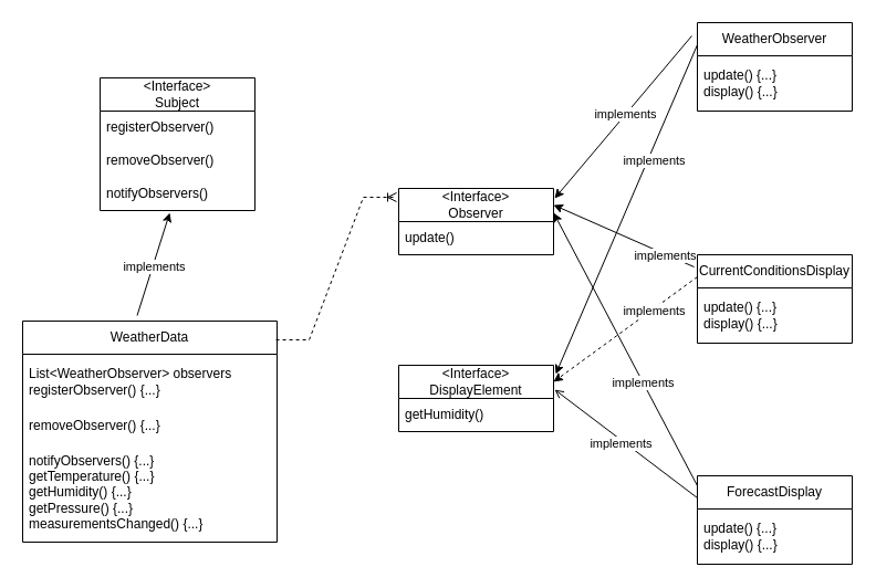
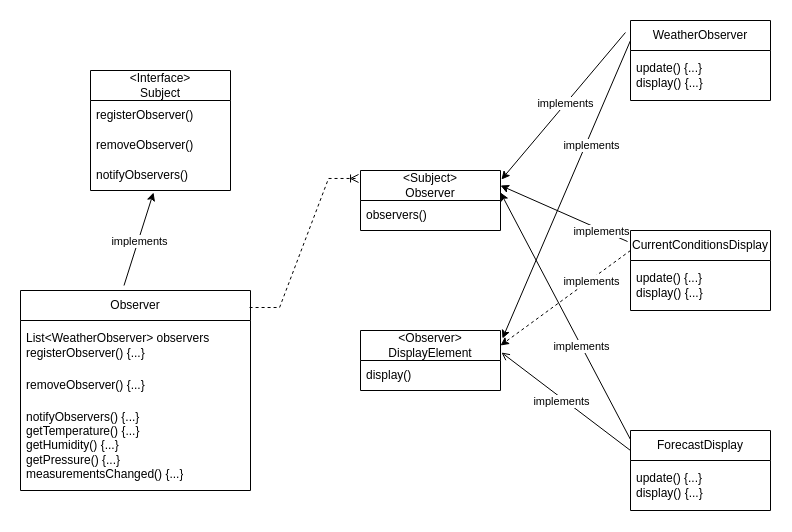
  <mxCell id="0" />
  <mxCell id="1" parent="0" />
- <mxCell id="2" value="WeatherData" style="swimlane;fontStyle=0;childLayout=stackLayout;horizontal=1;startSize=30;horizontalStack=0;resizeParent=1;resizeParentMax=0;resizeLast=0;collapsible=1;marginBottom=0;whiteSpace=wrap;html=1;" parent="1" vertex="1"><mxGeometry x="20" y="290" width="230" height="200" as="geometry"><mxRectangle x="110" y="320" width="110" height="30" as="alternateBounds" /></mxGeometry></mxCell>
+ <mxCell id="2" value="Observer" style="swimlane;fontStyle=0;childLayout=stackLayout;horizontal=1;startSize=30;horizontalStack=0;resizeParent=1;resizeParentMax=0;resizeLast=0;collapsible=1;marginBottom=0;whiteSpace=wrap;html=1;" parent="1" vertex="1"><mxGeometry x="20" y="290" width="230" height="200" as="geometry"><mxRectangle x="110" y="320" width="110" height="30" as="alternateBounds" /></mxGeometry></mxCell>
  <mxCell id="3" value="&lt;div&gt;List&amp;lt;WeatherObserver&amp;gt; observers&lt;/div&gt;registerObserver() {...}" style="text;strokeColor=none;fillColor=none;align=left;verticalAlign=middle;spacingLeft=4;spacingRight=4;overflow=hidden;points=[[0,0.5],[1,0.5]];portConstraint=eastwest;rotatable=0;whiteSpace=wrap;html=1;" parent="2" vertex="1"><mxGeometry y="30" width="230" height="50" as="geometry" /></mxCell>
  <mxCell id="4" value="removeObserver() {...}" style="text;strokeColor=none;fillColor=none;align=left;verticalAlign=middle;spacingLeft=4;spacingRight=4;overflow=hidden;points=[[0,0.5],[1,0.5]];portConstraint=eastwest;rotatable=0;whiteSpace=wrap;html=1;" parent="2" vertex="1"><mxGeometry y="80" width="230" height="30" as="geometry" /></mxCell>
  <mxCell id="5" value="notifyObservers() {...}&lt;div&gt;getTemperature()&amp;nbsp;&lt;span style=&quot;background-color: initial;&quot;&gt;{...}&lt;/span&gt;&lt;br&gt;&lt;/div&gt;&lt;div&gt;getHumidity()&amp;nbsp;&lt;span style=&quot;background-color: initial;&quot;&gt;{...}&lt;/span&gt;&lt;br&gt;&lt;/div&gt;&lt;div&gt;getPressure()&amp;nbsp;&lt;span style=&quot;background-color: initial;&quot;&gt;{...}&lt;/span&gt;&lt;br&gt;&lt;/div&gt;&lt;div&gt;measurementsChanged()&amp;nbsp;&lt;span style=&quot;background-color: initial;&quot;&gt;{...}&lt;/span&gt;&lt;br&gt;&lt;/div&gt;" style="text;strokeColor=none;fillColor=none;align=left;verticalAlign=middle;spacingLeft=4;spacingRight=4;overflow=hidden;points=[[0,0.5],[1,0.5]];portConstraint=eastwest;rotatable=0;whiteSpace=wrap;html=1;" parent="2" vertex="1"><mxGeometry y="110" width="230" height="90" as="geometry" /></mxCell>
  <mxCell id="6" value="&amp;lt;Interface&amp;gt;&lt;div&gt;Subject&lt;/div&gt;" style="swimlane;fontStyle=0;childLayout=stackLayout;horizontal=1;startSize=30;horizontalStack=0;resizeParent=1;resizeParentMax=0;resizeLast=0;collapsible=1;marginBottom=0;whiteSpace=wrap;html=1;" parent="1" vertex="1"><mxGeometry x="90" y="70" width="140" height="120" as="geometry" /></mxCell>
  <mxCell id="7" value="registerObserver()" style="text;strokeColor=none;fillColor=none;align=left;verticalAlign=middle;spacingLeft=4;spacingRight=4;overflow=hidden;points=[[0,0.5],[1,0.5]];portConstraint=eastwest;rotatable=0;whiteSpace=wrap;html=1;" parent="6" vertex="1"><mxGeometry y="30" width="140" height="30" as="geometry" /></mxCell>
  <mxCell id="8" value="removeObserver()" style="text;strokeColor=none;fillColor=none;align=left;verticalAlign=middle;spacingLeft=4;spacingRight=4;overflow=hidden;points=[[0,0.5],[1,0.5]];portConstraint=eastwest;rotatable=0;whiteSpace=wrap;html=1;" parent="6" vertex="1"><mxGeometry y="60" width="140" height="30" as="geometry" /></mxCell>
  <mxCell id="9" value="notifyObservers()" style="text;strokeColor=none;fillColor=none;align=left;verticalAlign=middle;spacingLeft=4;spacingRight=4;overflow=hidden;points=[[0,0.5],[1,0.5]];portConstraint=eastwest;rotatable=0;whiteSpace=wrap;html=1;" parent="6" vertex="1"><mxGeometry y="90" width="140" height="30" as="geometry" /></mxCell>
  <mxCell id="10" value="" style="endArrow=classic;html=1;rounded=0;entryX=0.45;entryY=1.067;entryDx=0;entryDy=0;entryPerimeter=0;exitX=0.45;exitY=-0.025;exitDx=0;exitDy=0;exitPerimeter=0;" parent="1" source="2" target="9" edge="1"><mxGeometry width="50" height="50" relative="1" as="geometry"><mxPoint x="350" y="280" as="sourcePoint" /><mxPoint x="400" y="230" as="targetPoint" /></mxGeometry></mxCell>
  <mxCell id="11" value="implements" style="edgeLabel;html=1;align=center;verticalAlign=middle;resizable=0;points=[];" parent="10" vertex="1" connectable="0"><mxGeometry x="-0.032" y="-1" relative="1" as="geometry"><mxPoint as="offset" /></mxGeometry></mxCell>
- <mxCell id="12" value="&amp;lt;Interface&amp;gt;&lt;div&gt;Observer&lt;/div&gt;" style="swimlane;fontStyle=0;childLayout=stackLayout;horizontal=1;startSize=30;horizontalStack=0;resizeParent=1;resizeParentMax=0;resizeLast=0;collapsible=1;marginBottom=0;whiteSpace=wrap;html=1;" parent="1" vertex="1"><mxGeometry x="360" y="170" width="140" height="60" as="geometry" /></mxCell>
- <mxCell id="13" value="update()" style="text;strokeColor=none;fillColor=none;align=left;verticalAlign=middle;spacingLeft=4;spacingRight=4;overflow=hidden;points=[[0,0.5],[1,0.5]];portConstraint=eastwest;rotatable=0;whiteSpace=wrap;html=1;" parent="12" vertex="1"><mxGeometry y="30" width="140" height="30" as="geometry" /></mxCell>
+ <mxCell id="12" value="&amp;lt;Subject&amp;gt;&lt;div&gt;Observer&lt;/div&gt;" style="swimlane;fontStyle=0;childLayout=stackLayout;horizontal=1;startSize=30;horizontalStack=0;resizeParent=1;resizeParentMax=0;resizeLast=0;collapsible=1;marginBottom=0;whiteSpace=wrap;html=1;" parent="1" vertex="1"><mxGeometry x="360" y="170" width="140" height="60" as="geometry" /></mxCell>
+ <mxCell id="13" value="observers()" style="text;strokeColor=none;fillColor=none;align=left;verticalAlign=middle;spacingLeft=4;spacingRight=4;overflow=hidden;points=[[0,0.5],[1,0.5]];portConstraint=eastwest;rotatable=0;whiteSpace=wrap;html=1;" parent="12" vertex="1"><mxGeometry y="30" width="140" height="30" as="geometry" /></mxCell>
  <mxCell id="14" value="WeatherObserver" style="swimlane;fontStyle=0;childLayout=stackLayout;horizontal=1;startSize=30;horizontalStack=0;resizeParent=1;resizeParentMax=0;resizeLast=0;collapsible=1;marginBottom=0;whiteSpace=wrap;html=1;" parent="1" vertex="1"><mxGeometry x="630" y="20" width="140" height="80" as="geometry"><mxRectangle x="110" y="320" width="110" height="30" as="alternateBounds" /></mxGeometry></mxCell>
  <mxCell id="15" value="&lt;div&gt;update() {...}&lt;br&gt;&lt;/div&gt;&lt;div&gt;display() {...}&lt;br&gt;&lt;/div&gt;" style="text;strokeColor=none;fillColor=none;align=left;verticalAlign=middle;spacingLeft=4;spacingRight=4;overflow=hidden;points=[[0,0.5],[1,0.5]];portConstraint=eastwest;rotatable=0;whiteSpace=wrap;html=1;" parent="14" vertex="1"><mxGeometry y="30" width="140" height="50" as="geometry" /></mxCell>
  <mxCell id="16" value="CurrentConditionsDisplay" style="swimlane;fontStyle=0;childLayout=stackLayout;horizontal=1;startSize=30;horizontalStack=0;resizeParent=1;resizeParentMax=0;resizeLast=0;collapsible=1;marginBottom=0;whiteSpace=wrap;html=1;" parent="1" vertex="1"><mxGeometry x="630" y="230" width="140" height="80" as="geometry"><mxRectangle x="110" y="320" width="110" height="30" as="alternateBounds" /></mxGeometry></mxCell>
  <mxCell id="17" value="&lt;div&gt;update() {...}&lt;br&gt;&lt;/div&gt;&lt;div&gt;display() {...}&lt;br&gt;&lt;/div&gt;" style="text;strokeColor=none;fillColor=none;align=left;verticalAlign=middle;spacingLeft=4;spacingRight=4;overflow=hidden;points=[[0,0.5],[1,0.5]];portConstraint=eastwest;rotatable=0;whiteSpace=wrap;html=1;" parent="16" vertex="1"><mxGeometry y="30" width="140" height="50" as="geometry" /></mxCell>
  <mxCell id="18" value="ForecastDisplay" style="swimlane;fontStyle=0;childLayout=stackLayout;horizontal=1;startSize=30;horizontalStack=0;resizeParent=1;resizeParentMax=0;resizeLast=0;collapsible=1;marginBottom=0;whiteSpace=wrap;html=1;" parent="1" vertex="1"><mxGeometry x="630" y="430" width="140" height="80" as="geometry"><mxRectangle x="110" y="320" width="110" height="30" as="alternateBounds" /></mxGeometry></mxCell>
  <mxCell id="19" value="&lt;div&gt;update() {...}&lt;br&gt;&lt;/div&gt;&lt;div&gt;display() {...}&lt;br&gt;&lt;/div&gt;" style="text;strokeColor=none;fillColor=none;align=left;verticalAlign=middle;spacingLeft=4;spacingRight=4;overflow=hidden;points=[[0,0.5],[1,0.5]];portConstraint=eastwest;rotatable=0;whiteSpace=wrap;html=1;" parent="18" vertex="1"><mxGeometry y="30" width="140" height="50" as="geometry" /></mxCell>
  <mxCell id="20" value="" style="edgeStyle=entityRelationEdgeStyle;fontSize=12;html=1;endArrow=ERoneToMany;rounded=0;exitX=0.996;exitY=0.085;exitDx=0;exitDy=0;exitPerimeter=0;entryX=-0.014;entryY=0.133;entryDx=0;entryDy=0;entryPerimeter=0;dashed=1;" parent="1" source="2" target="12" edge="1"><mxGeometry width="100" height="100" relative="1" as="geometry"><mxPoint x="310" y="320" as="sourcePoint" /><mxPoint x="410" y="220" as="targetPoint" /></mxGeometry></mxCell>
- <mxCell id="21" value="&amp;lt;Interface&amp;gt;&lt;div&gt;DisplayElement&lt;/div&gt;" style="swimlane;fontStyle=0;childLayout=stackLayout;horizontal=1;startSize=30;horizontalStack=0;resizeParent=1;resizeParentMax=0;resizeLast=0;collapsible=1;marginBottom=0;whiteSpace=wrap;html=1;" parent="1" vertex="1"><mxGeometry x="360" y="330" width="140" height="60" as="geometry" /></mxCell>
- <mxCell id="22" value="getHumidity()" style="text;strokeColor=none;fillColor=none;align=left;verticalAlign=middle;spacingLeft=4;spacingRight=4;overflow=hidden;points=[[0,0.5],[1,0.5]];portConstraint=eastwest;rotatable=0;whiteSpace=wrap;html=1;" parent="21" vertex="1"><mxGeometry y="30" width="140" height="30" as="geometry" /></mxCell>
+ <mxCell id="21" value="&amp;lt;Observer&amp;gt;&lt;div&gt;DisplayElement&lt;/div&gt;" style="swimlane;fontStyle=0;childLayout=stackLayout;horizontal=1;startSize=30;horizontalStack=0;resizeParent=1;resizeParentMax=0;resizeLast=0;collapsible=1;marginBottom=0;whiteSpace=wrap;html=1;" parent="1" vertex="1"><mxGeometry x="360" y="330" width="140" height="60" as="geometry" /></mxCell>
+ <mxCell id="22" value="display()" style="text;strokeColor=none;fillColor=none;align=left;verticalAlign=middle;spacingLeft=4;spacingRight=4;overflow=hidden;points=[[0,0.5],[1,0.5]];portConstraint=eastwest;rotatable=0;whiteSpace=wrap;html=1;" parent="21" vertex="1"><mxGeometry y="30" width="140" height="30" as="geometry" /></mxCell>
  <mxCell id="23" value="" style="endArrow=classic;html=1;rounded=0;entryX=1.007;entryY=0.15;entryDx=0;entryDy=0;entryPerimeter=0;exitX=-0.036;exitY=0.15;exitDx=0;exitDy=0;exitPerimeter=0;" parent="1" source="14" target="12" edge="1"><mxGeometry width="50" height="50" relative="1" as="geometry"><mxPoint x="530" y="100" as="sourcePoint" /><mxPoint x="559" y="7" as="targetPoint" /></mxGeometry></mxCell>
  <mxCell id="24" value="implements" style="edgeLabel;html=1;align=center;verticalAlign=middle;resizable=0;points=[];" parent="23" vertex="1" connectable="0"><mxGeometry x="-0.032" y="-1" relative="1" as="geometry"><mxPoint as="offset" /></mxGeometry></mxCell>
  <mxCell id="25" value="" style="endArrow=classic;html=1;rounded=0;entryX=1;entryY=0.25;entryDx=0;entryDy=0;exitX=-0.021;exitY=0.138;exitDx=0;exitDy=0;exitPerimeter=0;" parent="1" source="16" target="12" edge="1"><mxGeometry width="50" height="50" relative="1" as="geometry"><mxPoint x="635" y="42" as="sourcePoint" /><mxPoint x="511" y="189" as="targetPoint" /></mxGeometry></mxCell>
  <mxCell id="26" value="implements" style="edgeLabel;html=1;align=center;verticalAlign=middle;resizable=0;points=[];" parent="25" vertex="1" connectable="0"><mxGeometry x="-0.032" y="-1" relative="1" as="geometry"><mxPoint x="34" y="17" as="offset" /></mxGeometry></mxCell>
  <mxCell id="27" value="" style="endArrow=classic;html=1;rounded=0;entryX=1;entryY=0.367;entryDx=0;entryDy=0;entryPerimeter=0;exitX=0;exitY=0.113;exitDx=0;exitDy=0;exitPerimeter=0;" parent="1" source="18" target="12" edge="1"><mxGeometry width="50" height="50" relative="1" as="geometry"><mxPoint x="645" y="52" as="sourcePoint" /><mxPoint x="521" y="199" as="targetPoint" /></mxGeometry></mxCell>
  <mxCell id="28" value="implements" style="edgeLabel;html=1;align=center;verticalAlign=middle;resizable=0;points=[];" parent="27" vertex="1" connectable="0"><mxGeometry x="-0.032" y="-1" relative="1" as="geometry"><mxPoint x="12" y="26" as="offset" /></mxGeometry></mxCell>
  <mxCell id="29" value="" style="endArrow=classic;html=1;rounded=0;entryX=1.014;entryY=0.133;entryDx=0;entryDy=0;entryPerimeter=0;exitX=0;exitY=0.25;exitDx=0;exitDy=0;" parent="1" source="14" target="21" edge="1"><mxGeometry width="50" height="50" relative="1" as="geometry"><mxPoint x="655" y="62" as="sourcePoint" /><mxPoint x="531" y="209" as="targetPoint" /></mxGeometry></mxCell>
  <mxCell id="30" value="implements" style="edgeLabel;html=1;align=center;verticalAlign=middle;resizable=0;points=[];" parent="29" vertex="1" connectable="0"><mxGeometry x="-0.032" y="-1" relative="1" as="geometry"><mxPoint x="23" y="-39" as="offset" /></mxGeometry></mxCell>
  <mxCell id="31" value="" style="endArrow=classic;html=1;rounded=0;entryX=1;entryY=0.25;entryDx=0;entryDy=0;exitX=0;exitY=0.25;exitDx=0;exitDy=0;dashed=1;" parent="1" source="16" target="21" edge="1"><mxGeometry width="50" height="50" relative="1" as="geometry"><mxPoint x="665" y="72" as="sourcePoint" /><mxPoint x="541" y="219" as="targetPoint" /></mxGeometry></mxCell>
  <mxCell id="32" value="implements" style="edgeLabel;html=1;align=center;verticalAlign=middle;resizable=0;points=[];" parent="31" vertex="1" connectable="0"><mxGeometry x="-0.032" y="-1" relative="1" as="geometry"><mxPoint x="24" y="-15" as="offset" /></mxGeometry></mxCell>
  <mxCell id="33" value="" style="endArrow=open;html=1;rounded=0;entryX=1.007;entryY=0.367;entryDx=0;entryDy=0;entryPerimeter=0;exitX=0;exitY=0.25;exitDx=0;exitDy=0;" parent="1" source="18" target="21" edge="1"><mxGeometry width="50" height="50" relative="1" as="geometry"><mxPoint x="675" y="82" as="sourcePoint" /><mxPoint x="551" y="229" as="targetPoint" /></mxGeometry></mxCell>
  <mxCell id="34" value="implements" style="edgeLabel;html=1;align=center;verticalAlign=middle;resizable=0;points=[];" parent="33" vertex="1" connectable="0"><mxGeometry x="-0.032" y="-1" relative="1" as="geometry"><mxPoint x="-8" y="-2" as="offset" /></mxGeometry></mxCell>
